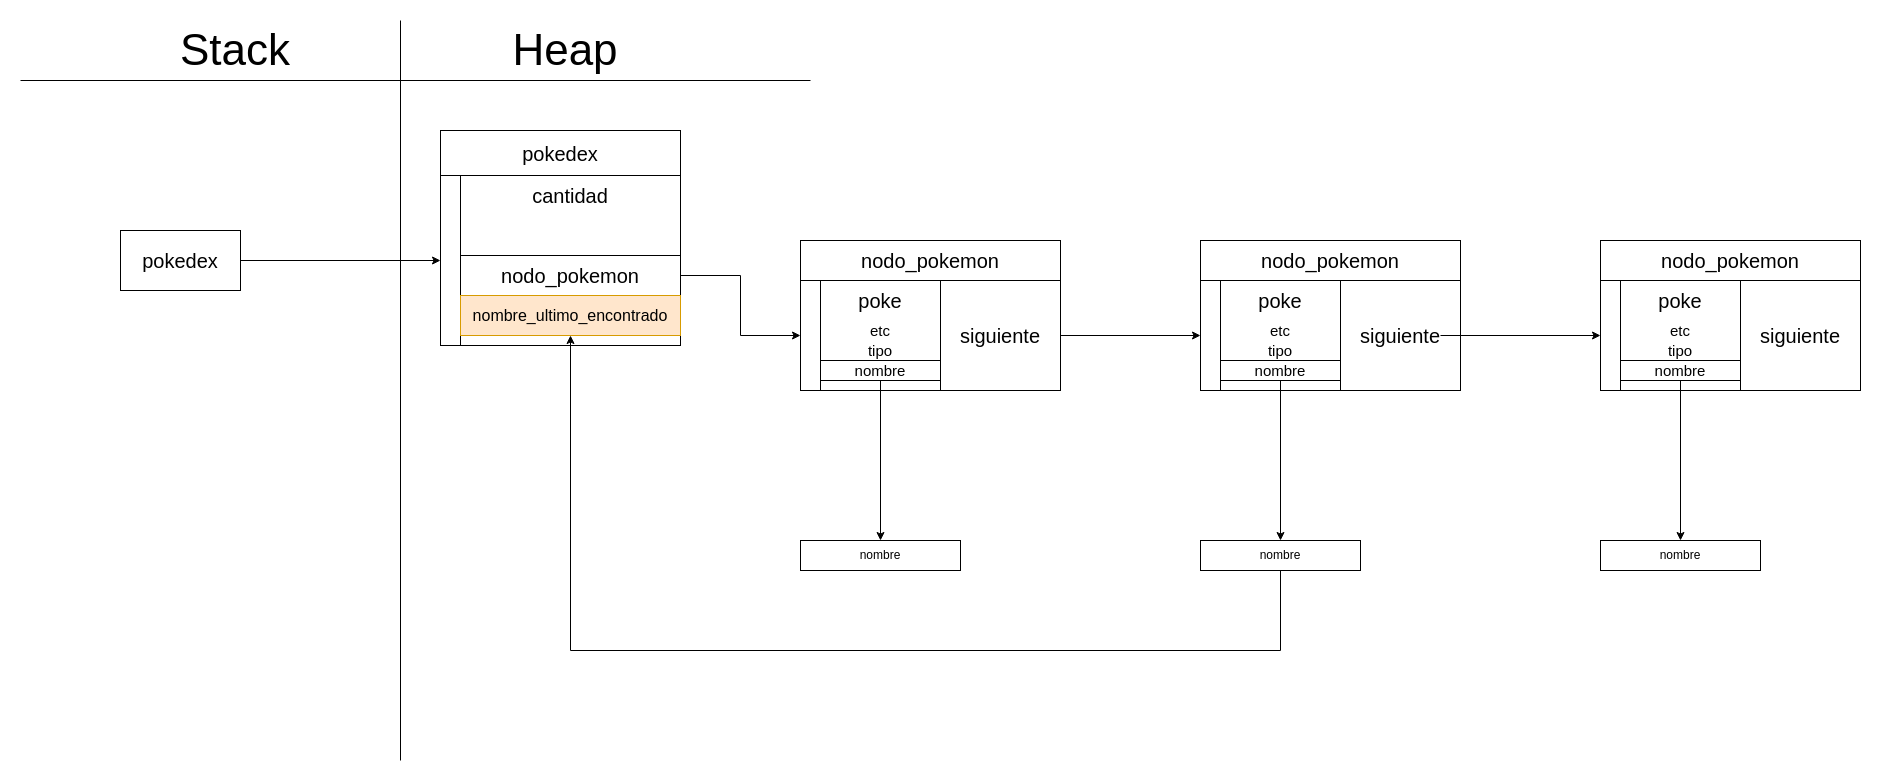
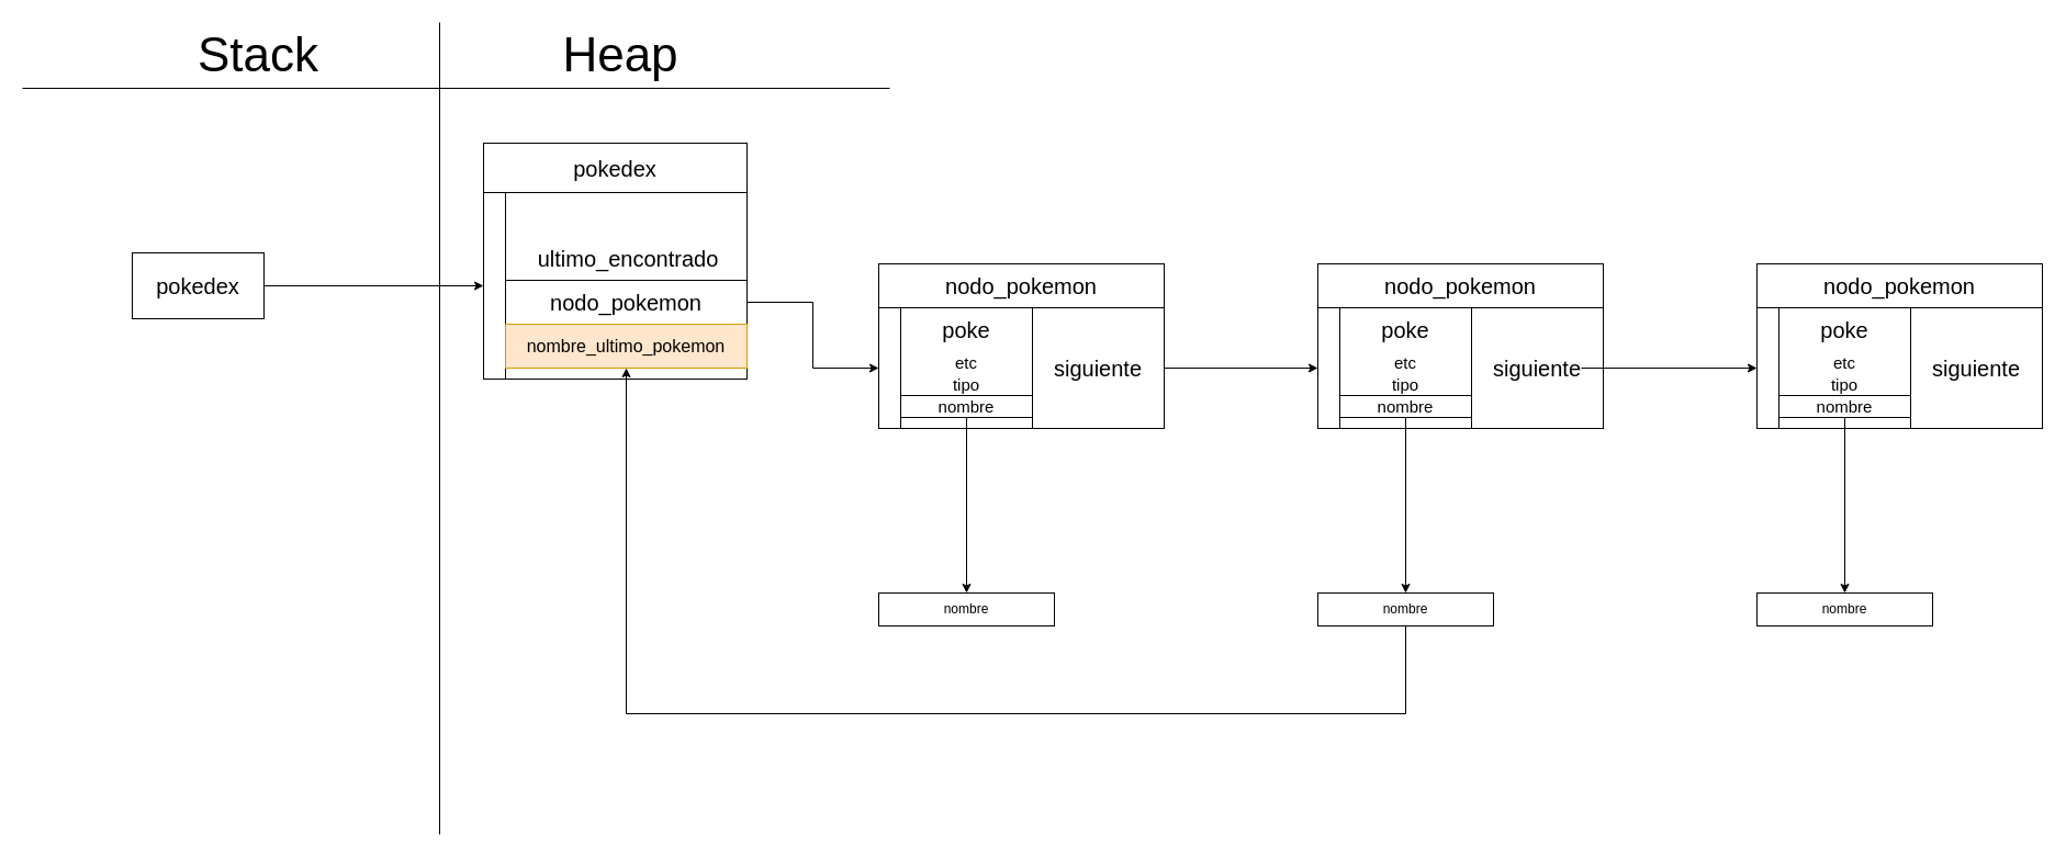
  <mxCell id="0" />
  <mxCell id="1" parent="0" />
  <mxCell id="2" style="edgeStyle=orthogonalEdgeStyle;rounded=0;orthogonalLoop=1;jettySize=auto;html=1;entryX=0;entryY=0.5;entryDx=0;entryDy=0;" parent="1" source="3" target="38" edge="1"><mxGeometry relative="1" as="geometry" /></mxCell>
  <mxCell id="3" value="" style="rounded=0;whiteSpace=wrap;html=1;" parent="1" vertex="1"><mxGeometry x="820" y="280" width="240" height="110" as="geometry" /></mxCell>
  <mxCell id="4" value="" style="endArrow=none;html=1;rounded=0;" parent="1" edge="1"><mxGeometry width="50" height="50" relative="1" as="geometry"><mxPoint x="400" y="760" as="sourcePoint" /><mxPoint x="400" y="20" as="targetPoint" /></mxGeometry></mxCell>
  <mxCell id="5" value="" style="endArrow=none;html=1;rounded=0;" parent="1" edge="1"><mxGeometry width="50" height="50" relative="1" as="geometry"><mxPoint x="20" y="80" as="sourcePoint" /><mxPoint x="810" y="80" as="targetPoint" /></mxGeometry></mxCell>
  <mxCell id="6" value="&lt;font style=&quot;font-size: 44px;&quot;&gt;Stack&lt;/font&gt;" style="text;html=1;align=center;verticalAlign=middle;whiteSpace=wrap;rounded=0;" parent="1" vertex="1"><mxGeometry x="70" y="20" width="330" height="60" as="geometry" /></mxCell>
  <mxCell id="7" value="&lt;span style=&quot;font-size: 44px;&quot;&gt;Heap&lt;/span&gt;" style="text;html=1;align=center;verticalAlign=middle;whiteSpace=wrap;rounded=0;" parent="1" vertex="1"><mxGeometry x="400" y="20" width="330" height="60" as="geometry" /></mxCell>
  <mxCell id="8" value="" style="endArrow=none;html=1;rounded=0;entryX=0.5;entryY=0;entryDx=0;entryDy=0;exitX=0.5;exitY=1;exitDx=0;exitDy=0;" parent="1" source="3" target="3" edge="1"><mxGeometry width="50" height="50" relative="1" as="geometry"><mxPoint x="920" y="360" as="sourcePoint" /><mxPoint x="970" y="310" as="targetPoint" /></mxGeometry></mxCell>
  <mxCell id="9" value="&lt;font style=&quot;font-size: 20px;&quot;&gt;poke&lt;/font&gt;" style="text;html=1;align=center;verticalAlign=middle;whiteSpace=wrap;rounded=0;" parent="1" vertex="1"><mxGeometry x="820" y="290" width="120" height="20" as="geometry" /></mxCell>
  <mxCell id="10" value="&lt;font style=&quot;font-size: 20px;&quot;&gt;siguiente&lt;/font&gt;" style="text;html=1;align=center;verticalAlign=middle;whiteSpace=wrap;rounded=0;" parent="1" vertex="1"><mxGeometry x="960" y="320" width="80" height="30" as="geometry" /></mxCell>
  <mxCell id="11" value="" style="rounded=0;whiteSpace=wrap;html=1;" parent="1" vertex="1"><mxGeometry x="460" y="175" width="220" height="170" as="geometry" /></mxCell>
- <mxCell id="12" value="&lt;span style=&quot;font-size: 20px;&quot;&gt;cantidad&lt;/span&gt;" style="text;html=1;align=center;verticalAlign=middle;whiteSpace=wrap;rounded=0;" parent="1" vertex="1"><mxGeometry x="460" y="175" width="220" height="40" as="geometry" /></mxCell>
+ <mxCell id="13" value="&lt;span style=&quot;font-size: 20px;&quot;&gt;ultimo_encontrado&lt;/span&gt;" style="text;html=1;align=center;verticalAlign=middle;whiteSpace=wrap;rounded=0;" parent="1" vertex="1"><mxGeometry x="462.5" y="215" width="217.5" height="40" as="geometry" /></mxCell>
  <mxCell id="14" style="edgeStyle=orthogonalEdgeStyle;rounded=0;orthogonalLoop=1;jettySize=auto;html=1;entryX=0;entryY=0.5;entryDx=0;entryDy=0;" parent="1" source="15" target="24" edge="1"><mxGeometry relative="1" as="geometry" /></mxCell>
  <mxCell id="15" value="&lt;span style=&quot;font-size: 20px;&quot;&gt;nodo_pokemon&lt;/span&gt;" style="text;html=1;align=center;verticalAlign=middle;whiteSpace=wrap;rounded=0;strokeColor=default;" parent="1" vertex="1"><mxGeometry x="460" y="255" width="220" height="40" as="geometry" /></mxCell>
  <mxCell id="16" style="edgeStyle=orthogonalEdgeStyle;rounded=0;orthogonalLoop=1;jettySize=auto;html=1;" parent="1" source="17" target="18" edge="1"><mxGeometry relative="1" as="geometry"><mxPoint x="420" y="210" as="targetPoint" /></mxGeometry></mxCell>
  <mxCell id="17" value="&lt;span style=&quot;font-size: 20px;&quot;&gt;pokedex&lt;/span&gt;" style="rounded=0;whiteSpace=wrap;html=1;" parent="1" vertex="1"><mxGeometry x="120" y="230" width="120" height="60" as="geometry" /></mxCell>
  <mxCell id="18" value="" style="rounded=0;whiteSpace=wrap;html=1;" parent="1" vertex="1"><mxGeometry x="440" y="175" width="20" height="170" as="geometry" /></mxCell>
  <mxCell id="19" style="edgeStyle=orthogonalEdgeStyle;rounded=0;orthogonalLoop=1;jettySize=auto;html=1;" parent="1" source="20" target="23" edge="1"><mxGeometry relative="1" as="geometry" /></mxCell>
  <mxCell id="20" value="&lt;font style=&quot;font-size: 15px;&quot;&gt;nombre&lt;/font&gt;" style="text;html=1;align=center;verticalAlign=middle;whiteSpace=wrap;rounded=0;strokeColor=default;" parent="1" vertex="1"><mxGeometry x="820" y="360" width="120" height="20" as="geometry" /></mxCell>
  <mxCell id="21" value="&lt;font style=&quot;font-size: 15px;&quot;&gt;tipo&lt;/font&gt;" style="text;html=1;align=center;verticalAlign=middle;whiteSpace=wrap;rounded=0;" parent="1" vertex="1"><mxGeometry x="820" y="340" width="120" height="20" as="geometry" /></mxCell>
  <mxCell id="22" value="&lt;font style=&quot;font-size: 15px;&quot;&gt;etc&lt;/font&gt;" style="text;html=1;align=center;verticalAlign=middle;whiteSpace=wrap;rounded=0;" parent="1" vertex="1"><mxGeometry x="820" y="320" width="120" height="20" as="geometry" /></mxCell>
  <mxCell id="23" value="nombre" style="rounded=0;whiteSpace=wrap;html=1;" parent="1" vertex="1"><mxGeometry x="800" y="540" width="160" height="30" as="geometry" /></mxCell>
  <mxCell id="24" value="" style="rounded=0;whiteSpace=wrap;html=1;" parent="1" vertex="1"><mxGeometry x="800" y="280" width="20" height="110" as="geometry" /></mxCell>
  <mxCell id="25" value="&lt;font style=&quot;font-size: 20px;&quot;&gt;pokedex&lt;/font&gt;" style="rounded=0;whiteSpace=wrap;html=1;" parent="1" vertex="1"><mxGeometry x="440" y="130" width="240" height="45" as="geometry" /></mxCell>
  <mxCell id="26" value="&lt;span style=&quot;font-size: 20px;&quot;&gt;nodo_pokemon&lt;/span&gt;" style="rounded=0;whiteSpace=wrap;html=1;" parent="1" vertex="1"><mxGeometry x="800" y="240" width="260" height="40" as="geometry" /></mxCell>
  <mxCell id="27" value="" style="rounded=0;whiteSpace=wrap;html=1;" parent="1" vertex="1"><mxGeometry x="1220" y="280" width="240" height="110" as="geometry" /></mxCell>
  <mxCell id="28" value="" style="endArrow=none;html=1;rounded=0;entryX=0.5;entryY=0;entryDx=0;entryDy=0;exitX=0.5;exitY=1;exitDx=0;exitDy=0;" parent="1" source="27" target="27" edge="1"><mxGeometry width="50" height="50" relative="1" as="geometry"><mxPoint x="1320" y="360" as="sourcePoint" /><mxPoint x="1370" y="310" as="targetPoint" /></mxGeometry></mxCell>
  <mxCell id="29" value="&lt;font style=&quot;font-size: 20px;&quot;&gt;poke&lt;/font&gt;" style="text;html=1;align=center;verticalAlign=middle;whiteSpace=wrap;rounded=0;" parent="1" vertex="1"><mxGeometry x="1220" y="290" width="120" height="20" as="geometry" /></mxCell>
  <mxCell id="30" style="edgeStyle=orthogonalEdgeStyle;rounded=0;orthogonalLoop=1;jettySize=auto;html=1;entryX=0;entryY=0.5;entryDx=0;entryDy=0;" parent="1" source="31" target="49" edge="1"><mxGeometry relative="1" as="geometry" /></mxCell>
  <mxCell id="31" value="&lt;font style=&quot;font-size: 20px;&quot;&gt;siguiente&lt;/font&gt;" style="text;html=1;align=center;verticalAlign=middle;whiteSpace=wrap;rounded=0;" parent="1" vertex="1"><mxGeometry x="1360" y="320" width="80" height="30" as="geometry" /></mxCell>
  <mxCell id="32" style="edgeStyle=orthogonalEdgeStyle;rounded=0;orthogonalLoop=1;jettySize=auto;html=1;" parent="1" source="33" target="37" edge="1"><mxGeometry relative="1" as="geometry" /></mxCell>
  <mxCell id="33" value="&lt;font style=&quot;font-size: 15px;&quot;&gt;nombre&lt;/font&gt;" style="text;html=1;align=center;verticalAlign=middle;whiteSpace=wrap;rounded=0;strokeColor=default;" parent="1" vertex="1"><mxGeometry x="1220" y="360" width="120" height="20" as="geometry" /></mxCell>
  <mxCell id="34" value="&lt;font style=&quot;font-size: 15px;&quot;&gt;tipo&lt;/font&gt;" style="text;html=1;align=center;verticalAlign=middle;whiteSpace=wrap;rounded=0;" parent="1" vertex="1"><mxGeometry x="1220" y="340" width="120" height="20" as="geometry" /></mxCell>
  <mxCell id="35" value="&lt;font style=&quot;font-size: 15px;&quot;&gt;etc&lt;/font&gt;" style="text;html=1;align=center;verticalAlign=middle;whiteSpace=wrap;rounded=0;" parent="1" vertex="1"><mxGeometry x="1220" y="320" width="120" height="20" as="geometry" /></mxCell>
  <mxCell id="36" style="edgeStyle=orthogonalEdgeStyle;rounded=0;orthogonalLoop=1;jettySize=auto;html=1;entryX=0.5;entryY=1;entryDx=0;entryDy=0;" edge="1" parent="1" source="37" target="51"><mxGeometry relative="1" as="geometry"><Array as="points"><mxPoint x="1280" y="650" /><mxPoint x="570" y="650" /></Array></mxGeometry></mxCell>
  <mxCell id="37" value="nombre" style="rounded=0;whiteSpace=wrap;html=1;" parent="1" vertex="1"><mxGeometry x="1200" y="540" width="160" height="30" as="geometry" /></mxCell>
  <mxCell id="38" value="" style="rounded=0;whiteSpace=wrap;html=1;" parent="1" vertex="1"><mxGeometry x="1200" y="280" width="20" height="110" as="geometry" /></mxCell>
  <mxCell id="39" value="&lt;span style=&quot;font-size: 20px;&quot;&gt;nodo_pokemon&lt;/span&gt;" style="rounded=0;whiteSpace=wrap;html=1;" parent="1" vertex="1"><mxGeometry x="1200" y="240" width="260" height="40" as="geometry" /></mxCell>
  <mxCell id="40" value="" style="rounded=0;whiteSpace=wrap;html=1;" parent="1" vertex="1"><mxGeometry x="1620" y="280" width="240" height="110" as="geometry" /></mxCell>
  <mxCell id="41" value="" style="endArrow=none;html=1;rounded=0;entryX=0.5;entryY=0;entryDx=0;entryDy=0;exitX=0.5;exitY=1;exitDx=0;exitDy=0;" parent="1" source="40" target="40" edge="1"><mxGeometry width="50" height="50" relative="1" as="geometry"><mxPoint x="1720" y="360" as="sourcePoint" /><mxPoint x="1770" y="310" as="targetPoint" /></mxGeometry></mxCell>
  <mxCell id="42" value="&lt;font style=&quot;font-size: 20px;&quot;&gt;poke&lt;/font&gt;" style="text;html=1;align=center;verticalAlign=middle;whiteSpace=wrap;rounded=0;" parent="1" vertex="1"><mxGeometry x="1620" y="290" width="120" height="20" as="geometry" /></mxCell>
  <mxCell id="43" value="&lt;font style=&quot;font-size: 20px;&quot;&gt;siguiente&lt;/font&gt;" style="text;html=1;align=center;verticalAlign=middle;whiteSpace=wrap;rounded=0;" parent="1" vertex="1"><mxGeometry x="1760" y="320" width="80" height="30" as="geometry" /></mxCell>
  <mxCell id="44" style="edgeStyle=orthogonalEdgeStyle;rounded=0;orthogonalLoop=1;jettySize=auto;html=1;" parent="1" source="45" target="48" edge="1"><mxGeometry relative="1" as="geometry" /></mxCell>
  <mxCell id="45" value="&lt;font style=&quot;font-size: 15px;&quot;&gt;nombre&lt;/font&gt;" style="text;html=1;align=center;verticalAlign=middle;whiteSpace=wrap;rounded=0;strokeColor=default;" parent="1" vertex="1"><mxGeometry x="1620" y="360" width="120" height="20" as="geometry" /></mxCell>
  <mxCell id="46" value="&lt;font style=&quot;font-size: 15px;&quot;&gt;tipo&lt;/font&gt;" style="text;html=1;align=center;verticalAlign=middle;whiteSpace=wrap;rounded=0;" parent="1" vertex="1"><mxGeometry x="1620" y="340" width="120" height="20" as="geometry" /></mxCell>
  <mxCell id="47" value="&lt;font style=&quot;font-size: 15px;&quot;&gt;etc&lt;/font&gt;" style="text;html=1;align=center;verticalAlign=middle;whiteSpace=wrap;rounded=0;" parent="1" vertex="1"><mxGeometry x="1620" y="320" width="120" height="20" as="geometry" /></mxCell>
  <mxCell id="48" value="nombre" style="rounded=0;whiteSpace=wrap;html=1;" parent="1" vertex="1"><mxGeometry x="1600" y="540" width="160" height="30" as="geometry" /></mxCell>
  <mxCell id="49" value="" style="rounded=0;whiteSpace=wrap;html=1;" parent="1" vertex="1"><mxGeometry x="1600" y="280" width="20" height="110" as="geometry" /></mxCell>
  <mxCell id="50" value="&lt;span style=&quot;font-size: 20px;&quot;&gt;nodo_pokemon&lt;/span&gt;" style="rounded=0;whiteSpace=wrap;html=1;" parent="1" vertex="1"><mxGeometry x="1600" y="240" width="260" height="40" as="geometry" /></mxCell>
- <mxCell id="51" value="&lt;font style=&quot;font-size: 16px;&quot;&gt;nombre_ultimo_encontrado&lt;/font&gt;" style="text;html=1;align=center;verticalAlign=middle;whiteSpace=wrap;rounded=0;fillColor=#ffe6cc;strokeColor=#d79b00;" vertex="1" parent="1"><mxGeometry x="460" y="295" width="220" height="40" as="geometry" /></mxCell>
+ <mxCell id="51" value="&lt;font style=&quot;font-size: 16px;&quot;&gt;nombre_ultimo_pokemon&lt;/font&gt;" style="text;html=1;align=center;verticalAlign=middle;whiteSpace=wrap;rounded=0;fillColor=#ffe6cc;strokeColor=#d79b00;" vertex="1" parent="1"><mxGeometry x="460" y="295" width="220" height="40" as="geometry" /></mxCell>
